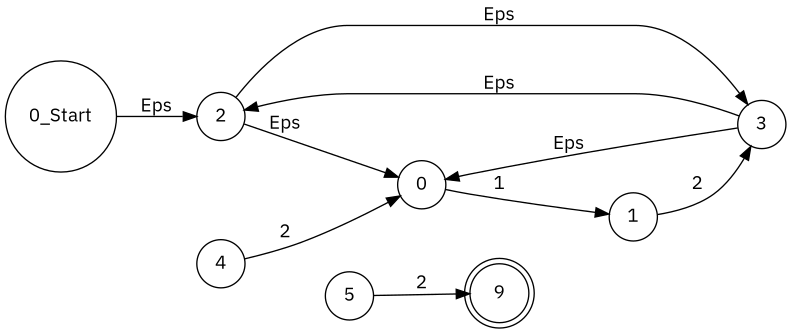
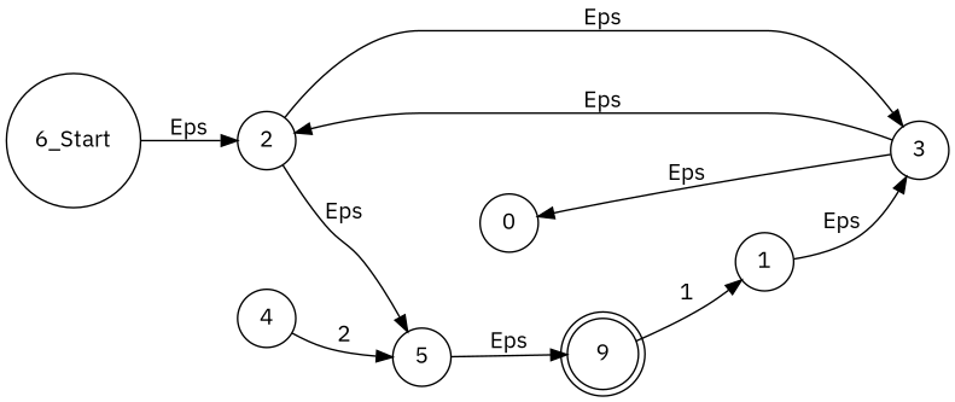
  digraph {
    fontname="IBM Plex Sans"
    rankdir=LR
    node [fontname="IBM Plex Sans" shape=circle]
    edge [fontname="IBM Plex Sans"]
-   n1 [label="0_Start"]
+   n1 [label="6_Start"]
    2
    0
    3
    1
    4
    5
    n8 [label=9 shape=doublecircle]
    n1 -> 2 [label=Eps]
-   2 -> 0 [label=Eps]
+   2 -> 5 [label=Eps]
    2 -> 3 [label=Eps]
-   0 -> 1 [label=1]
+   n8 -> 1 [label=1]
    3 -> 2 [label=Eps]
    3 -> 0 [label=Eps]
-   1 -> 3 [label=2]
-   4 -> 0 [label=2]
-   5 -> n8 [label=2]
+   1 -> 3 [label=Eps]
+   4 -> 5 [label=2]
+   5 -> n8 [label=Eps]
  }
